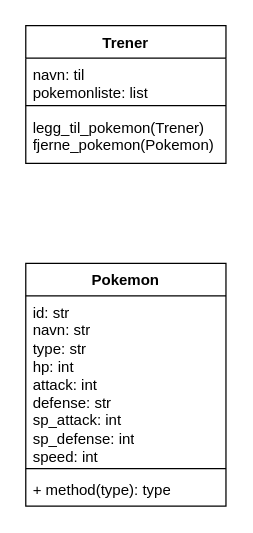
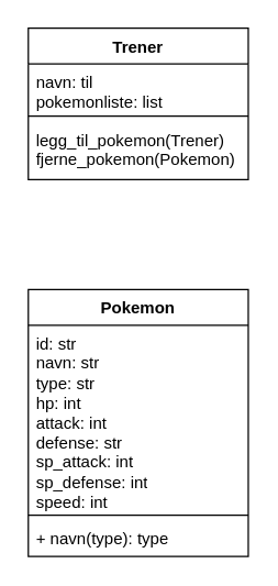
  <mxCell id="0" />
  <mxCell id="1" parent="0" />
  <mxCell id="2" value="Trener" style="swimlane;fontStyle=1;align=center;verticalAlign=top;childLayout=stackLayout;horizontal=1;startSize=26;horizontalStack=0;resizeParent=1;resizeParentMax=0;resizeLast=0;collapsible=1;marginBottom=0;whiteSpace=wrap;html=1;" vertex="1" parent="1"><mxGeometry x="20" y="20" width="160" height="110" as="geometry" /></mxCell>
  <mxCell id="3" value="navn: til&lt;br&gt;pokemonliste: list" style="text;strokeColor=none;fillColor=none;align=left;verticalAlign=top;spacingLeft=4;spacingRight=4;overflow=hidden;rotatable=0;points=[[0,0.5],[1,0.5]];portConstraint=eastwest;whiteSpace=wrap;html=1;" vertex="1" parent="2"><mxGeometry y="26" width="160" height="34" as="geometry" /></mxCell>
  <mxCell id="4" value="" style="line;strokeWidth=1;fillColor=none;align=left;verticalAlign=middle;spacingTop=-1;spacingLeft=3;spacingRight=3;rotatable=0;labelPosition=right;points=[];portConstraint=eastwest;strokeColor=inherit;" vertex="1" parent="2"><mxGeometry y="60" width="160" height="8" as="geometry" /></mxCell>
  <mxCell id="5" value="legg_til_pokemon(Trener)&lt;br&gt;fjerne_pokemon(Pokemon)" style="text;strokeColor=none;fillColor=none;align=left;verticalAlign=top;spacingLeft=4;spacingRight=4;overflow=hidden;rotatable=0;points=[[0,0.5],[1,0.5]];portConstraint=eastwest;whiteSpace=wrap;html=1;" vertex="1" parent="2"><mxGeometry y="68" width="160" height="42" as="geometry" /></mxCell>
  <mxCell id="6" value="Pokemon" style="swimlane;fontStyle=1;align=center;verticalAlign=top;childLayout=stackLayout;horizontal=1;startSize=26;horizontalStack=0;resizeParent=1;resizeParentMax=0;resizeLast=0;collapsible=1;marginBottom=0;whiteSpace=wrap;html=1;" vertex="1" parent="1"><mxGeometry x="20" y="210" width="160" height="194" as="geometry" /></mxCell>
  <mxCell id="7" value="id: str&lt;br&gt;navn: str&lt;br&gt;type: str&lt;br&gt;hp: int&lt;br&gt;attack: int&lt;br&gt;defense: str&lt;br&gt;sp_attack: int&lt;br&gt;sp_defense: int&lt;br&gt;speed: int" style="text;strokeColor=none;fillColor=none;align=left;verticalAlign=top;spacingLeft=4;spacingRight=4;overflow=hidden;rotatable=0;points=[[0,0.5],[1,0.5]];portConstraint=eastwest;whiteSpace=wrap;html=1;" vertex="1" parent="6"><mxGeometry y="26" width="160" height="134" as="geometry" /></mxCell>
  <mxCell id="8" value="" style="line;strokeWidth=1;fillColor=none;align=left;verticalAlign=middle;spacingTop=-1;spacingLeft=3;spacingRight=3;rotatable=0;labelPosition=right;points=[];portConstraint=eastwest;strokeColor=inherit;" vertex="1" parent="6"><mxGeometry y="160" width="160" height="8" as="geometry" /></mxCell>
- <mxCell id="9" value="+ method(type): type" style="text;strokeColor=none;fillColor=none;align=left;verticalAlign=top;spacingLeft=4;spacingRight=4;overflow=hidden;rotatable=0;points=[[0,0.5],[1,0.5]];portConstraint=eastwest;whiteSpace=wrap;html=1;" vertex="1" parent="6"><mxGeometry y="168" width="160" height="26" as="geometry" /></mxCell>
+ <mxCell id="9" value="+ navn(type): type" style="text;strokeColor=none;fillColor=none;align=left;verticalAlign=top;spacingLeft=4;spacingRight=4;overflow=hidden;rotatable=0;points=[[0,0.5],[1,0.5]];portConstraint=eastwest;whiteSpace=wrap;html=1;" vertex="1" parent="6"><mxGeometry y="168" width="160" height="26" as="geometry" /></mxCell>
